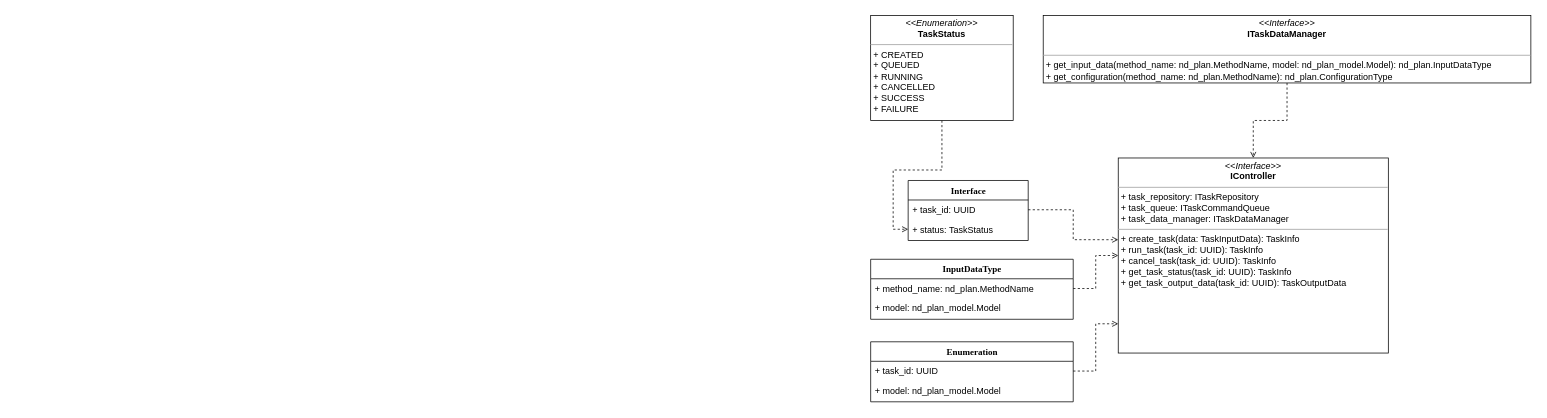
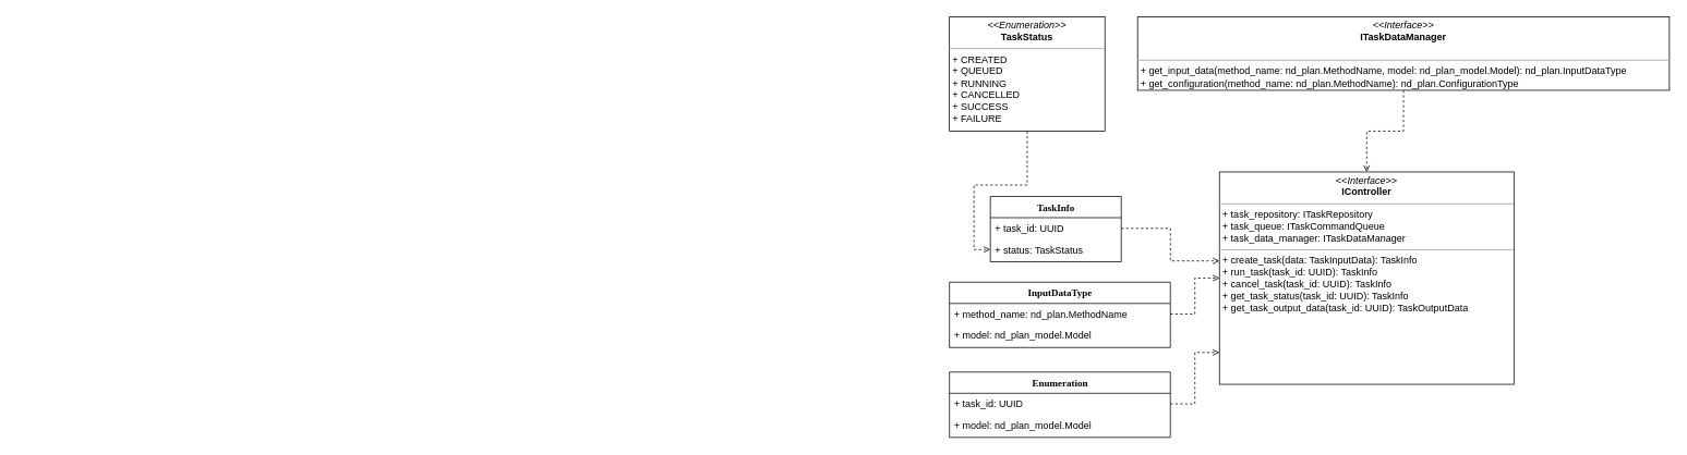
  <mxCell id="0" />
  <mxCell id="1" parent="0" />
  <mxCell id="2" style="edgeStyle=orthogonalEdgeStyle;rounded=0;orthogonalLoop=1;jettySize=auto;html=1;exitX=1;exitY=0.5;exitDx=0;exitDy=0;entryX=0;entryY=0.5;entryDx=0;entryDy=0;dashed=1;endArrow=open;endFill=0;" parent="1" edge="1"><mxGeometry relative="1" as="geometry"><Array as="points"><mxPoint x="300" y="310" /><mxPoint x="300" y="190" /><mxPoint x="20" y="190" /><mxPoint x="20" y="55" /></Array><mxPoint x="30" y="55" as="targetPoint" /></mxGeometry></mxCell>
  <mxCell id="3" style="edgeStyle=orthogonalEdgeStyle;rounded=0;orthogonalLoop=1;jettySize=auto;html=1;exitX=0.5;exitY=1;exitDx=0;exitDy=0;entryX=0.5;entryY=0;entryDx=0;entryDy=0;dashed=1;endArrow=open;endFill=0;" edge="1" parent="1" source="4" target="16"><mxGeometry relative="1" as="geometry" /></mxCell>
  <mxCell id="4" value="&lt;p style=&quot;margin: 0px ; margin-top: 4px ; text-align: center&quot;&gt;&lt;i&gt;&amp;lt;&amp;lt;Interface&amp;gt;&amp;gt;&lt;/i&gt;&lt;br&gt;&lt;b&gt;ITaskDataManager&lt;/b&gt;&lt;/p&gt;&lt;br&gt;&lt;hr size=&quot;1&quot;&gt;&lt;p style=&quot;margin: 0px ; margin-left: 4px&quot;&gt;+ get_input_data(method_name: nd_plan.MethodName, model: nd_plan_model.Model): nd_plan.InputDataType&lt;br&gt;+ get_configuration(method_name: nd_plan.MethodName): nd_plan.ConfigurationType&lt;/p&gt;&lt;p style=&quot;margin: 0px ; margin-left: 4px&quot;&gt;&lt;br&gt;&lt;/p&gt;" style="verticalAlign=top;align=left;overflow=fill;fontSize=12;fontFamily=Helvetica;html=1;rounded=0;shadow=0;comic=0;labelBackgroundColor=none;strokeWidth=1" vertex="1" parent="1"><mxGeometry x="1390" y="20" width="650" height="90" as="geometry" /></mxCell>
- <mxCell id="5" value="Interface" style="swimlane;html=1;fontStyle=1;align=center;verticalAlign=top;childLayout=stackLayout;horizontal=1;startSize=26;horizontalStack=0;resizeParent=1;resizeLast=0;collapsible=1;marginBottom=0;swimlaneFillColor=#ffffff;rounded=0;shadow=0;comic=0;labelBackgroundColor=none;strokeWidth=1;fillColor=none;fontFamily=Verdana;fontSize=12" vertex="1" parent="1"><mxGeometry x="1210" y="240" width="160" height="80" as="geometry" /></mxCell>
+ <mxCell id="5" value="TaskInfo" style="swimlane;html=1;fontStyle=1;align=center;verticalAlign=top;childLayout=stackLayout;horizontal=1;startSize=26;horizontalStack=0;resizeParent=1;resizeLast=0;collapsible=1;marginBottom=0;swimlaneFillColor=#ffffff;rounded=0;shadow=0;comic=0;labelBackgroundColor=none;strokeWidth=1;fillColor=none;fontFamily=Verdana;fontSize=12" vertex="1" parent="1"><mxGeometry x="1210" y="240" width="160" height="80" as="geometry" /></mxCell>
  <mxCell id="6" value="+ task_id: UUID" style="text;html=1;strokeColor=none;fillColor=none;align=left;verticalAlign=top;spacingLeft=4;spacingRight=4;whiteSpace=wrap;overflow=hidden;rotatable=0;points=[[0,0.5],[1,0.5]];portConstraint=eastwest;" vertex="1" parent="5"><mxGeometry y="26" width="160" height="26" as="geometry" /></mxCell>
  <mxCell id="7" value="+ status: TaskStatus" style="text;html=1;strokeColor=none;fillColor=none;align=left;verticalAlign=top;spacingLeft=4;spacingRight=4;whiteSpace=wrap;overflow=hidden;rotatable=0;points=[[0,0.5],[1,0.5]];portConstraint=eastwest;" vertex="1" parent="5"><mxGeometry y="52" width="160" height="26" as="geometry" /></mxCell>
  <mxCell id="8" value="InputDataType" style="swimlane;html=1;fontStyle=1;align=center;verticalAlign=top;childLayout=stackLayout;horizontal=1;startSize=26;horizontalStack=0;resizeParent=1;resizeLast=0;collapsible=1;marginBottom=0;swimlaneFillColor=#ffffff;rounded=0;shadow=0;comic=0;labelBackgroundColor=none;strokeWidth=1;fillColor=none;fontFamily=Verdana;fontSize=12" vertex="1" parent="1"><mxGeometry x="1160" y="345" width="270" height="80" as="geometry" /></mxCell>
  <mxCell id="9" value="+ method_name: nd_plan.MethodName" style="text;html=1;strokeColor=none;fillColor=none;align=left;verticalAlign=top;spacingLeft=4;spacingRight=4;whiteSpace=wrap;overflow=hidden;rotatable=0;points=[[0,0.5],[1,0.5]];portConstraint=eastwest;" vertex="1" parent="8"><mxGeometry y="26" width="270" height="26" as="geometry" /></mxCell>
  <mxCell id="10" value="+ model: nd_plan_model.Model" style="text;html=1;strokeColor=none;fillColor=none;align=left;verticalAlign=top;spacingLeft=4;spacingRight=4;whiteSpace=wrap;overflow=hidden;rotatable=0;points=[[0,0.5],[1,0.5]];portConstraint=eastwest;" vertex="1" parent="8"><mxGeometry y="52" width="270" height="26" as="geometry" /></mxCell>
  <mxCell id="11" value="Enumeration" style="swimlane;html=1;fontStyle=1;align=center;verticalAlign=top;childLayout=stackLayout;horizontal=1;startSize=26;horizontalStack=0;resizeParent=1;resizeLast=0;collapsible=1;marginBottom=0;swimlaneFillColor=#ffffff;rounded=0;shadow=0;comic=0;labelBackgroundColor=none;strokeWidth=1;fillColor=none;fontFamily=Verdana;fontSize=12" vertex="1" parent="1"><mxGeometry x="1160" y="455" width="270" height="80" as="geometry" /></mxCell>
  <mxCell id="12" value="+ task_id: UUID" style="text;html=1;strokeColor=none;fillColor=none;align=left;verticalAlign=top;spacingLeft=4;spacingRight=4;whiteSpace=wrap;overflow=hidden;rotatable=0;points=[[0,0.5],[1,0.5]];portConstraint=eastwest;" vertex="1" parent="11"><mxGeometry y="26" width="270" height="26" as="geometry" /></mxCell>
  <mxCell id="13" value="+ model: nd_plan_model.Model" style="text;html=1;strokeColor=none;fillColor=none;align=left;verticalAlign=top;spacingLeft=4;spacingRight=4;whiteSpace=wrap;overflow=hidden;rotatable=0;points=[[0,0.5],[1,0.5]];portConstraint=eastwest;" vertex="1" parent="11"><mxGeometry y="52" width="270" height="26" as="geometry" /></mxCell>
  <mxCell id="14" style="edgeStyle=orthogonalEdgeStyle;rounded=0;orthogonalLoop=1;jettySize=auto;html=1;exitX=0.5;exitY=1;exitDx=0;exitDy=0;entryX=0;entryY=0.5;entryDx=0;entryDy=0;dashed=1;endArrow=open;endFill=0;" edge="1" parent="1" source="15" target="7"><mxGeometry relative="1" as="geometry" /></mxCell>
  <mxCell id="15" value="&lt;p style=&quot;margin: 0px ; margin-top: 4px ; text-align: center&quot;&gt;&lt;i&gt;&amp;lt;&amp;lt;Enumeration&amp;gt;&amp;gt;&lt;/i&gt;&lt;br&gt;&lt;b&gt;TaskStatus&lt;/b&gt;&lt;/p&gt;&lt;hr size=&quot;1&quot;&gt;&lt;p style=&quot;margin: 0px ; margin-left: 4px&quot;&gt;+ CREATED&lt;br&gt;+ QUEUED&lt;/p&gt;&lt;p style=&quot;margin: 0px ; margin-left: 4px&quot;&gt;+ RUNNING&lt;/p&gt;&lt;p style=&quot;margin: 0px ; margin-left: 4px&quot;&gt;+ CANCELLED&lt;/p&gt;&lt;p style=&quot;margin: 0px ; margin-left: 4px&quot;&gt;+ SUCCESS&lt;/p&gt;&lt;p style=&quot;margin: 0px ; margin-left: 4px&quot;&gt;+ FAILURE&lt;/p&gt;" style="verticalAlign=top;align=left;overflow=fill;fontSize=12;fontFamily=Helvetica;html=1;rounded=0;shadow=0;comic=0;labelBackgroundColor=none;strokeWidth=1" vertex="1" parent="1"><mxGeometry x="1160" y="20" width="190" height="140" as="geometry" /></mxCell>
  <mxCell id="16" value="&lt;p style=&quot;margin: 0px ; margin-top: 4px ; text-align: center&quot;&gt;&lt;i&gt;&amp;lt;&amp;lt;Interface&amp;gt;&amp;gt;&lt;/i&gt;&lt;br&gt;&lt;b&gt;IController&lt;/b&gt;&lt;br&gt;&lt;/p&gt;&lt;hr size=&quot;1&quot;&gt;&lt;p style=&quot;margin: 0px ; margin-left: 4px&quot;&gt;+ task_repository: ITaskRepository&lt;br&gt;+ task_queue: ITaskCommandQueue&lt;/p&gt;&lt;p style=&quot;margin: 0px ; margin-left: 4px&quot;&gt;+ task_data_manager: ITaskDataManager&lt;/p&gt;&lt;hr size=&quot;1&quot;&gt;&lt;p style=&quot;margin: 0px ; margin-left: 4px&quot;&gt;+ create_task(data: TaskInputData): TaskInfo&lt;br&gt;+ run_task(task_id: UUID): TaskInfo&lt;/p&gt;&lt;p style=&quot;margin: 0px ; margin-left: 4px&quot;&gt;+ cancel_task(task_id: UUID): TaskInfo&lt;br&gt;&lt;/p&gt;&lt;p style=&quot;margin: 0px ; margin-left: 4px&quot;&gt;+ get_task_status(task_id: UUID): TaskInfo&lt;br&gt;&lt;/p&gt;&lt;p style=&quot;margin: 0px ; margin-left: 4px&quot;&gt;+ get_task_output_data(task_id: UUID): TaskOutputData&lt;/p&gt;" style="verticalAlign=top;align=left;overflow=fill;fontSize=12;fontFamily=Helvetica;html=1;rounded=0;shadow=0;comic=0;labelBackgroundColor=none;strokeWidth=1" vertex="1" parent="1"><mxGeometry x="1490" y="210" width="360" height="260" as="geometry" /></mxCell>
  <mxCell id="17" style="edgeStyle=orthogonalEdgeStyle;rounded=0;orthogonalLoop=1;jettySize=auto;html=1;exitX=1;exitY=0.5;exitDx=0;exitDy=0;entryX=0;entryY=0.419;entryDx=0;entryDy=0;entryPerimeter=0;dashed=1;endArrow=open;endFill=0;" edge="1" parent="1" source="6" target="16"><mxGeometry relative="1" as="geometry" /></mxCell>
  <mxCell id="18" style="edgeStyle=orthogonalEdgeStyle;rounded=0;orthogonalLoop=1;jettySize=auto;html=1;exitX=1;exitY=0.5;exitDx=0;exitDy=0;entryX=0;entryY=0.5;entryDx=0;entryDy=0;dashed=1;endArrow=open;endFill=0;" edge="1" parent="1" source="9" target="16"><mxGeometry relative="1" as="geometry" /></mxCell>
  <mxCell id="19" style="edgeStyle=orthogonalEdgeStyle;rounded=0;orthogonalLoop=1;jettySize=auto;html=1;exitX=1;exitY=0.5;exitDx=0;exitDy=0;entryX=0;entryY=0.85;entryDx=0;entryDy=0;entryPerimeter=0;dashed=1;endArrow=open;endFill=0;" edge="1" parent="1" source="12" target="16"><mxGeometry relative="1" as="geometry" /></mxCell>
